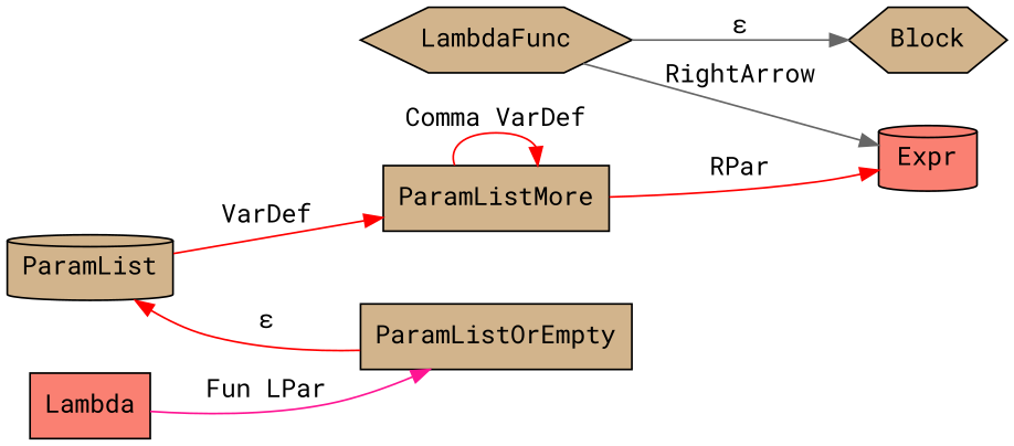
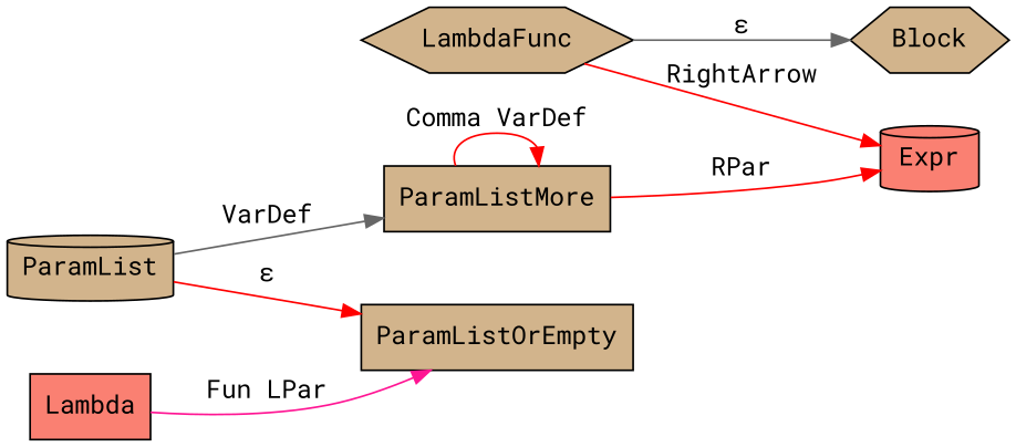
  digraph {
    fontname="Roboto Mono"
    rankdir=LR
    node [fillcolor=tan fontname="Roboto Mono" shape=box style=filled]
    edge [color=red fontname="Roboto Mono"]
    Block [shape=hexagon]
    Expr [fillcolor=salmon shape=cylinder]
    Lambda [fillcolor=salmon]
    ParamListOrEmpty
    ParamList [shape=cylinder]
    LambdaFunc [shape=hexagon]
    ParamListMore
    Lambda -> ParamListOrEmpty [color=deeppink label="Fun LPar"]
-   ParamListOrEmpty -> ParamList [label="ε"]
-   ParamList -> ParamListMore [label=VarDef]
+   ParamList -> ParamListOrEmpty [label="ε"]
+   ParamList -> ParamListMore [color=gray40 label=VarDef]
    LambdaFunc -> Block [color=gray40 label="ε"]
-   LambdaFunc -> Expr [color=gray40 label=RightArrow]
+   LambdaFunc -> Expr [label=RightArrow]
    ParamListMore -> Expr [label=RPar]
    ParamListMore -> ParamListMore [label="Comma VarDef"]
  }
